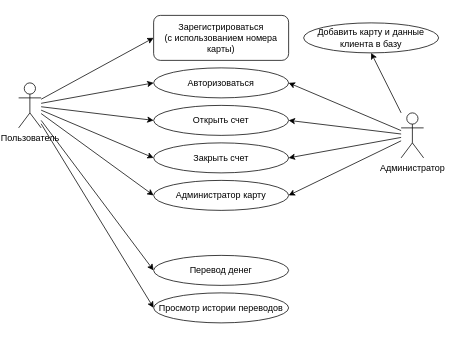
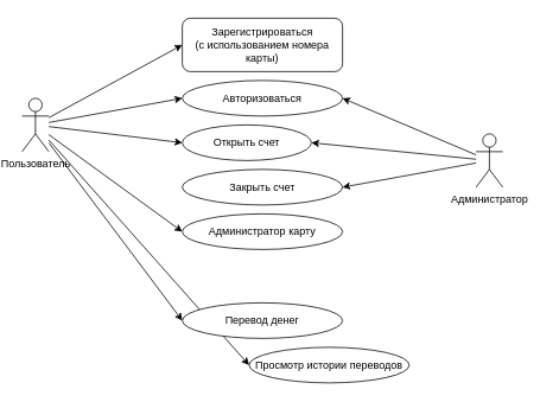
  <mxCell id="0" />
  <mxCell id="1" parent="0" />
  <mxCell id="2" style="rounded=0;orthogonalLoop=1;jettySize=auto;html=1;entryX=0;entryY=0.5;entryDx=0;entryDy=0;" parent="1" source="9" target="16" edge="1"><mxGeometry relative="1" as="geometry" /></mxCell>
  <mxCell id="3" style="edgeStyle=none;rounded=0;orthogonalLoop=1;jettySize=auto;html=1;entryX=0;entryY=0.5;entryDx=0;entryDy=0;" parent="1" source="9" target="17" edge="1"><mxGeometry relative="1" as="geometry" /></mxCell>
  <mxCell id="4" style="edgeStyle=none;rounded=0;orthogonalLoop=1;jettySize=auto;html=1;entryX=0;entryY=0.5;entryDx=0;entryDy=0;" parent="1" source="9" target="18" edge="1"><mxGeometry relative="1" as="geometry" /></mxCell>
- <mxCell id="5" style="rounded=0;orthogonalLoop=1;jettySize=auto;html=1;entryX=0;entryY=0.5;entryDx=0;entryDy=0;" edge="1" parent="1" source="9" target="19"><mxGeometry relative="1" as="geometry" /></mxCell>
  <mxCell id="6" style="edgeStyle=none;rounded=0;orthogonalLoop=1;jettySize=auto;html=1;entryX=0;entryY=0.5;entryDx=0;entryDy=0;" edge="1" parent="1" source="9" target="20"><mxGeometry relative="1" as="geometry" /></mxCell>
  <mxCell id="7" style="edgeStyle=none;rounded=0;orthogonalLoop=1;jettySize=auto;html=1;entryX=0;entryY=0.5;entryDx=0;entryDy=0;" edge="1" parent="1" source="9" target="23"><mxGeometry relative="1" as="geometry" /></mxCell>
  <mxCell id="8" style="edgeStyle=none;rounded=0;orthogonalLoop=1;jettySize=auto;html=1;entryX=0;entryY=0.5;entryDx=0;entryDy=0;" edge="1" parent="1" source="9" target="22"><mxGeometry relative="1" as="geometry" /></mxCell>
  <mxCell id="9" value="Пользователь" style="shape=umlActor;verticalLabelPosition=bottom;verticalAlign=top;html=1;outlineConnect=0;" parent="1" vertex="1"><mxGeometry x="20" y="110" width="30" height="60" as="geometry" /></mxCell>
  <mxCell id="10" style="edgeStyle=none;rounded=0;orthogonalLoop=1;jettySize=auto;html=1;entryX=1;entryY=0.5;entryDx=0;entryDy=0;" parent="1" source="15" target="17" edge="1"><mxGeometry relative="1" as="geometry" /></mxCell>
  <mxCell id="11" style="edgeStyle=none;rounded=0;orthogonalLoop=1;jettySize=auto;html=1;entryX=1;entryY=0.5;entryDx=0;entryDy=0;" parent="1" source="15" target="18" edge="1"><mxGeometry relative="1" as="geometry" /></mxCell>
- <mxCell id="12" style="edgeStyle=none;rounded=0;orthogonalLoop=1;jettySize=auto;html=1;entryX=0.5;entryY=1;entryDx=0;entryDy=0;" edge="1" parent="1" source="15" target="21"><mxGeometry relative="1" as="geometry" /></mxCell>
- <mxCell id="13" style="edgeStyle=none;rounded=0;orthogonalLoop=1;jettySize=auto;html=1;entryX=1;entryY=0.5;entryDx=0;entryDy=0;" edge="1" parent="1" source="15" target="22"><mxGeometry relative="1" as="geometry" /></mxCell>
  <mxCell id="14" style="edgeStyle=none;rounded=0;orthogonalLoop=1;jettySize=auto;html=1;entryX=1;entryY=0.5;entryDx=0;entryDy=0;" edge="1" parent="1" source="15" target="19"><mxGeometry relative="1" as="geometry" /></mxCell>
  <mxCell id="15" value="Администратор" style="shape=umlActor;verticalLabelPosition=bottom;verticalAlign=top;html=1;outlineConnect=0;" parent="1" vertex="1"><mxGeometry x="530" y="150" width="30" height="60" as="geometry" /></mxCell>
  <mxCell id="16" value="Зарегистрироваться&lt;br&gt;(с использованием номера карты)" style="whiteSpace=wrap;html=1;rounded=1;" parent="1" vertex="1"><mxGeometry x="200" y="20" width="180" height="60" as="geometry" /></mxCell>
  <mxCell id="17" value="Авторизоваться" style="ellipse;whiteSpace=wrap;html=1;" parent="1" vertex="1"><mxGeometry x="200" y="90" width="180" height="40" as="geometry" /></mxCell>
- <mxCell id="18" value="Открыть счет" style="ellipse;whiteSpace=wrap;html=1;" parent="1" vertex="1"><mxGeometry x="200" y="140" width="180" height="40" as="geometry" /></mxCell>
+ <mxCell id="18" value="Открыть счет" style="ellipse;whiteSpace=wrap;html=1;" parent="1" vertex="1"><mxGeometry x="200" y="140" width="145" height="40" as="geometry" /></mxCell>
  <mxCell id="19" value="Закрыть счет" style="ellipse;whiteSpace=wrap;html=1;" vertex="1" parent="1"><mxGeometry x="200" y="190" width="180" height="40" as="geometry" /></mxCell>
  <mxCell id="20" value="Перевод денег" style="ellipse;whiteSpace=wrap;html=1;" vertex="1" parent="1"><mxGeometry x="200" y="340" width="180" height="40" as="geometry" /></mxCell>
- <mxCell id="21" value="Добавить карту и данные клиента в базу" style="ellipse;whiteSpace=wrap;html=1;" vertex="1" parent="1"><mxGeometry x="400" y="30" width="180" height="40" as="geometry" /></mxCell>
  <mxCell id="22" value="Администратор карту" style="ellipse;whiteSpace=wrap;html=1;" vertex="1" parent="1"><mxGeometry x="200" y="240" width="180" height="40" as="geometry" /></mxCell>
- <mxCell id="23" value="Просмотр истории переводов" style="ellipse;whiteSpace=wrap;html=1;" vertex="1" parent="1"><mxGeometry x="200" y="390" width="180" height="40" as="geometry" /></mxCell>
+ <mxCell id="23" value="Просмотр истории переводов" style="ellipse;whiteSpace=wrap;html=1;" vertex="1" parent="1"><mxGeometry x="275" y="390" width="180" height="40" as="geometry" /></mxCell>
  <mxCell id="24" style="edgeStyle=none;rounded=0;orthogonalLoop=1;jettySize=auto;html=1;exitX=0.5;exitY=1;exitDx=0;exitDy=0;" edge="1" parent="1" source="23" target="23"><mxGeometry relative="1" as="geometry" /></mxCell>
